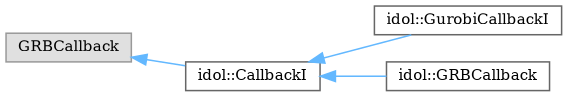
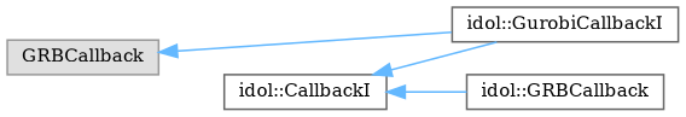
  digraph {
    fontname="DejaVu Serif"
    rankdir=LR
    node [color=grey40 fillcolor=white fontname="DejaVu Serif" fontsize=10 shape=box style=filled]
    edge [color=steelblue1 dir=back fontname="DejaVu Serif" fontsize=10 labelfontname=Helvetica labelfontsize=10 style=solid]
    n1 [height=0.2 label="idol::CallbackI" width=0.4]
    n2 [height=0.2 label="idol::GurobiCallbackI" width=0.4]
    n3 [height=0.2 label="idol::GRBCallback" width=0.4]
    n4 [color=grey60 fillcolor="#E0E0E0" height=0.2 label=GRBCallback width=0.4]
    n1 -> n2
    n1 -> n3
-   n4 -> n1
+   n4 -> n2
  }
